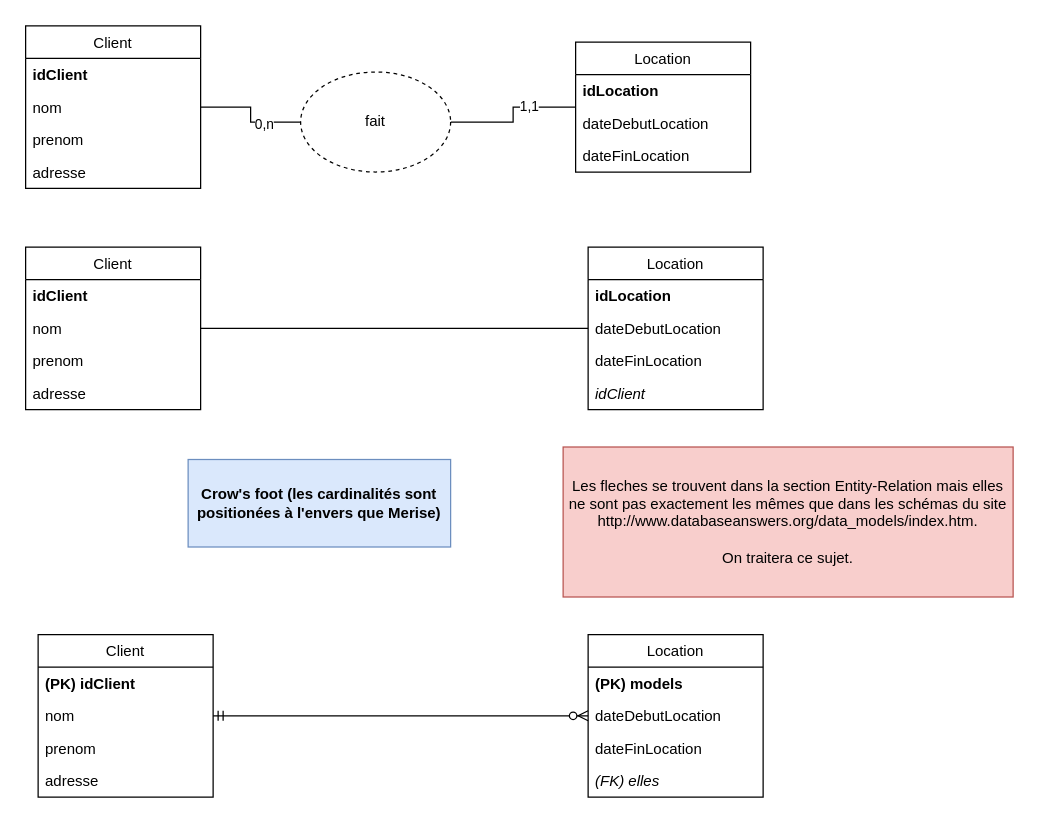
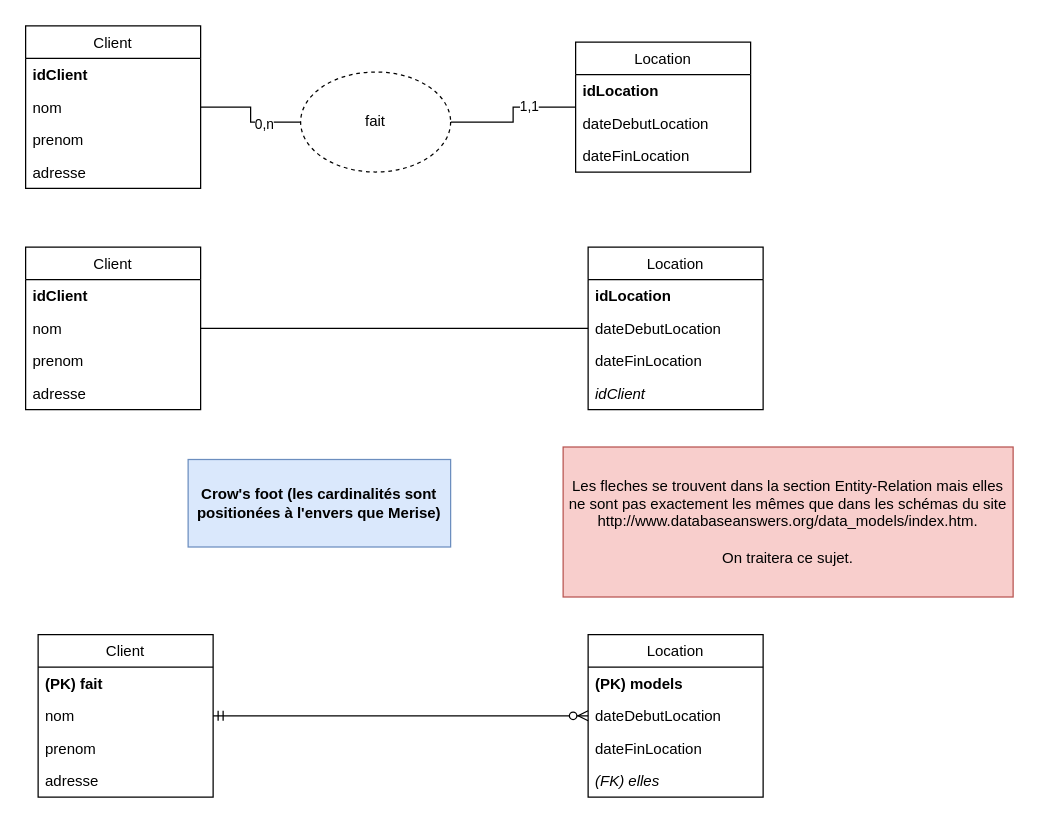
  <mxCell id="0" />
  <mxCell id="1" parent="0" />
  <mxCell id="2" style="edgeStyle=orthogonalEdgeStyle;rounded=0;orthogonalLoop=1;jettySize=auto;html=1;endArrow=none;endFill=0;" parent="1" source="4" target="5" edge="1"><mxGeometry relative="1" as="geometry" /></mxCell>
  <mxCell id="3" value="1,1" style="edgeLabel;html=1;align=center;verticalAlign=middle;resizable=0;points=[];" parent="2" vertex="1" connectable="0"><mxGeometry x="0.325" y="1" relative="1" as="geometry"><mxPoint as="offset" /></mxGeometry></mxCell>
  <mxCell id="4" value="fait" style="ellipse;whiteSpace=wrap;html=1;dashed=1;" parent="1" vertex="1"><mxGeometry x="240" y="57" width="120" height="80" as="geometry" /></mxCell>
  <mxCell id="5" value="Location" style="swimlane;fontStyle=0;childLayout=stackLayout;horizontal=1;startSize=26;fillColor=none;horizontalStack=0;resizeParent=1;resizeParentMax=0;resizeLast=0;collapsible=1;marginBottom=0;" parent="1" vertex="1"><mxGeometry x="460" y="33" width="140" height="104" as="geometry"><mxRectangle x="130" y="120" width="60" height="26" as="alternateBounds" /></mxGeometry></mxCell>
  <mxCell id="6" value="idLocation" style="text;strokeColor=none;fillColor=none;align=left;verticalAlign=top;spacingLeft=4;spacingRight=4;overflow=hidden;rotatable=0;points=[[0,0.5],[1,0.5]];portConstraint=eastwest;fontStyle=1" parent="5" vertex="1"><mxGeometry y="26" width="140" height="26" as="geometry" /></mxCell>
  <mxCell id="7" value="dateDebutLocation&#10;" style="text;strokeColor=none;fillColor=none;align=left;verticalAlign=top;spacingLeft=4;spacingRight=4;overflow=hidden;rotatable=0;points=[[0,0.5],[1,0.5]];portConstraint=eastwest;" parent="5" vertex="1"><mxGeometry y="52" width="140" height="26" as="geometry" /></mxCell>
  <mxCell id="8" value="dateFinLocation&#10;" style="text;strokeColor=none;fillColor=none;align=left;verticalAlign=top;spacingLeft=4;spacingRight=4;overflow=hidden;rotatable=0;points=[[0,0.5],[1,0.5]];portConstraint=eastwest;" parent="5" vertex="1"><mxGeometry y="78" width="140" height="26" as="geometry" /></mxCell>
  <mxCell id="9" style="edgeStyle=orthogonalEdgeStyle;rounded=0;orthogonalLoop=1;jettySize=auto;html=1;entryX=0;entryY=0.5;entryDx=0;entryDy=0;endArrow=none;endFill=0;" parent="1" source="11" target="4" edge="1"><mxGeometry relative="1" as="geometry" /></mxCell>
  <mxCell id="10" value="0,n" style="edgeLabel;html=1;align=center;verticalAlign=middle;resizable=0;points=[];" parent="9" vertex="1" connectable="0"><mxGeometry x="0.339" y="-1" relative="1" as="geometry"><mxPoint as="offset" /></mxGeometry></mxCell>
  <mxCell id="11" value="Client" style="swimlane;fontStyle=0;childLayout=stackLayout;horizontal=1;startSize=26;fillColor=none;horizontalStack=0;resizeParent=1;resizeParentMax=0;resizeLast=0;collapsible=1;marginBottom=0;" parent="1" vertex="1"><mxGeometry x="20" y="20" width="140" height="130" as="geometry"><mxRectangle x="130" y="120" width="60" height="26" as="alternateBounds" /></mxGeometry></mxCell>
  <mxCell id="12" value="idClient" style="text;strokeColor=none;fillColor=none;align=left;verticalAlign=top;spacingLeft=4;spacingRight=4;overflow=hidden;rotatable=0;points=[[0,0.5],[1,0.5]];portConstraint=eastwest;fontStyle=1" parent="11" vertex="1"><mxGeometry y="26" width="140" height="26" as="geometry" /></mxCell>
  <mxCell id="13" value="nom" style="text;strokeColor=none;fillColor=none;align=left;verticalAlign=top;spacingLeft=4;spacingRight=4;overflow=hidden;rotatable=0;points=[[0,0.5],[1,0.5]];portConstraint=eastwest;" parent="11" vertex="1"><mxGeometry y="52" width="140" height="26" as="geometry" /></mxCell>
  <mxCell id="14" value="prenom" style="text;strokeColor=none;fillColor=none;align=left;verticalAlign=top;spacingLeft=4;spacingRight=4;overflow=hidden;rotatable=0;points=[[0,0.5],[1,0.5]];portConstraint=eastwest;" parent="11" vertex="1"><mxGeometry y="78" width="140" height="26" as="geometry" /></mxCell>
  <mxCell id="15" value="adresse" style="text;strokeColor=none;fillColor=none;align=left;verticalAlign=top;spacingLeft=4;spacingRight=4;overflow=hidden;rotatable=0;points=[[0,0.5],[1,0.5]];portConstraint=eastwest;" parent="11" vertex="1"><mxGeometry y="104" width="140" height="26" as="geometry" /></mxCell>
  <mxCell id="16" style="edgeStyle=orthogonalEdgeStyle;rounded=0;orthogonalLoop=1;jettySize=auto;html=1;endArrow=none;endFill=0;" edge="1" parent="1" source="17" target="22"><mxGeometry relative="1" as="geometry"><mxPoint x="240" y="274" as="targetPoint" /></mxGeometry></mxCell>
  <mxCell id="17" value="Client" style="swimlane;fontStyle=0;childLayout=stackLayout;horizontal=1;startSize=26;fillColor=none;horizontalStack=0;resizeParent=1;resizeParentMax=0;resizeLast=0;collapsible=1;marginBottom=0;" vertex="1" parent="1"><mxGeometry x="20" y="197" width="140" height="130" as="geometry"><mxRectangle x="130" y="120" width="60" height="26" as="alternateBounds" /></mxGeometry></mxCell>
  <mxCell id="18" value="idClient" style="text;strokeColor=none;fillColor=none;align=left;verticalAlign=top;spacingLeft=4;spacingRight=4;overflow=hidden;rotatable=0;points=[[0,0.5],[1,0.5]];portConstraint=eastwest;fontStyle=1" vertex="1" parent="17"><mxGeometry y="26" width="140" height="26" as="geometry" /></mxCell>
  <mxCell id="19" value="nom" style="text;strokeColor=none;fillColor=none;align=left;verticalAlign=top;spacingLeft=4;spacingRight=4;overflow=hidden;rotatable=0;points=[[0,0.5],[1,0.5]];portConstraint=eastwest;" vertex="1" parent="17"><mxGeometry y="52" width="140" height="26" as="geometry" /></mxCell>
  <mxCell id="20" value="prenom" style="text;strokeColor=none;fillColor=none;align=left;verticalAlign=top;spacingLeft=4;spacingRight=4;overflow=hidden;rotatable=0;points=[[0,0.5],[1,0.5]];portConstraint=eastwest;" vertex="1" parent="17"><mxGeometry y="78" width="140" height="26" as="geometry" /></mxCell>
  <mxCell id="21" value="adresse" style="text;strokeColor=none;fillColor=none;align=left;verticalAlign=top;spacingLeft=4;spacingRight=4;overflow=hidden;rotatable=0;points=[[0,0.5],[1,0.5]];portConstraint=eastwest;" vertex="1" parent="17"><mxGeometry y="104" width="140" height="26" as="geometry" /></mxCell>
  <mxCell id="22" value="Location" style="swimlane;fontStyle=0;childLayout=stackLayout;horizontal=1;startSize=26;fillColor=none;horizontalStack=0;resizeParent=1;resizeParentMax=0;resizeLast=0;collapsible=1;marginBottom=0;" vertex="1" parent="1"><mxGeometry x="470" y="197" width="140" height="130" as="geometry"><mxRectangle x="130" y="120" width="60" height="26" as="alternateBounds" /></mxGeometry></mxCell>
  <mxCell id="23" value="idLocation" style="text;strokeColor=none;fillColor=none;align=left;verticalAlign=top;spacingLeft=4;spacingRight=4;overflow=hidden;rotatable=0;points=[[0,0.5],[1,0.5]];portConstraint=eastwest;fontStyle=1" vertex="1" parent="22"><mxGeometry y="26" width="140" height="26" as="geometry" /></mxCell>
  <mxCell id="24" value="dateDebutLocation&#10;" style="text;strokeColor=none;fillColor=none;align=left;verticalAlign=top;spacingLeft=4;spacingRight=4;overflow=hidden;rotatable=0;points=[[0,0.5],[1,0.5]];portConstraint=eastwest;" vertex="1" parent="22"><mxGeometry y="52" width="140" height="26" as="geometry" /></mxCell>
  <mxCell id="25" value="dateFinLocation&#10;" style="text;strokeColor=none;fillColor=none;align=left;verticalAlign=top;spacingLeft=4;spacingRight=4;overflow=hidden;rotatable=0;points=[[0,0.5],[1,0.5]];portConstraint=eastwest;" vertex="1" parent="22"><mxGeometry y="78" width="140" height="26" as="geometry" /></mxCell>
  <mxCell id="26" value="idClient" style="text;strokeColor=none;fillColor=none;align=left;verticalAlign=top;spacingLeft=4;spacingRight=4;overflow=hidden;rotatable=0;points=[[0,0.5],[1,0.5]];portConstraint=eastwest;fontStyle=2" vertex="1" parent="22"><mxGeometry y="104" width="140" height="26" as="geometry" /></mxCell>
  <mxCell id="27" value="&lt;b&gt;Crow's foot (les cardinalités sont positionées à l'envers que Merise)&lt;/b&gt;" style="text;html=1;strokeColor=#6c8ebf;fillColor=#dae8fc;align=center;verticalAlign=middle;whiteSpace=wrap;rounded=0;" vertex="1" parent="1"><mxGeometry x="150" y="367" width="210" height="70" as="geometry" /></mxCell>
  <mxCell id="28" value="Les fleches se trouvent dans la section Entity-Relation mais elles ne sont pas exactement les mêmes que dans les schémas du site &lt;br&gt;http://www.databaseanswers.org/data_models/index.htm. &lt;br&gt;&lt;br&gt;On traitera ce sujet." style="text;html=1;strokeColor=#b85450;fillColor=#f8cecc;align=center;verticalAlign=middle;whiteSpace=wrap;rounded=0;" vertex="1" parent="1"><mxGeometry x="450" y="357" width="360" height="120" as="geometry" /></mxCell>
  <mxCell id="29" value="" style="edgeStyle=entityRelationEdgeStyle;fontSize=12;html=1;endArrow=ERzeroToMany;startArrow=ERmandOne;" edge="1" parent="1" source="30" target="35"><mxGeometry width="100" height="100" relative="1" as="geometry"><mxPoint x="210" y="867" as="sourcePoint" /><mxPoint x="310" y="767" as="targetPoint" /></mxGeometry></mxCell>
  <mxCell id="30" value="Client" style="swimlane;fontStyle=0;childLayout=stackLayout;horizontal=1;startSize=26;fillColor=none;horizontalStack=0;resizeParent=1;resizeParentMax=0;resizeLast=0;collapsible=1;marginBottom=0;" vertex="1" parent="1"><mxGeometry x="30" y="507" width="140" height="130" as="geometry"><mxRectangle x="130" y="120" width="60" height="26" as="alternateBounds" /></mxGeometry></mxCell>
- <mxCell id="31" value="(PK) idClient" style="text;strokeColor=none;fillColor=none;align=left;verticalAlign=top;spacingLeft=4;spacingRight=4;overflow=hidden;rotatable=0;points=[[0,0.5],[1,0.5]];portConstraint=eastwest;fontStyle=1" vertex="1" parent="30"><mxGeometry y="26" width="140" height="26" as="geometry" /></mxCell>
+ <mxCell id="31" value="(PK) fait" style="text;strokeColor=none;fillColor=none;align=left;verticalAlign=top;spacingLeft=4;spacingRight=4;overflow=hidden;rotatable=0;points=[[0,0.5],[1,0.5]];portConstraint=eastwest;fontStyle=1" vertex="1" parent="30"><mxGeometry y="26" width="140" height="26" as="geometry" /></mxCell>
  <mxCell id="32" value="nom" style="text;strokeColor=none;fillColor=none;align=left;verticalAlign=top;spacingLeft=4;spacingRight=4;overflow=hidden;rotatable=0;points=[[0,0.5],[1,0.5]];portConstraint=eastwest;" vertex="1" parent="30"><mxGeometry y="52" width="140" height="26" as="geometry" /></mxCell>
  <mxCell id="33" value="prenom" style="text;strokeColor=none;fillColor=none;align=left;verticalAlign=top;spacingLeft=4;spacingRight=4;overflow=hidden;rotatable=0;points=[[0,0.5],[1,0.5]];portConstraint=eastwest;" vertex="1" parent="30"><mxGeometry y="78" width="140" height="26" as="geometry" /></mxCell>
  <mxCell id="34" value="adresse" style="text;strokeColor=none;fillColor=none;align=left;verticalAlign=top;spacingLeft=4;spacingRight=4;overflow=hidden;rotatable=0;points=[[0,0.5],[1,0.5]];portConstraint=eastwest;" vertex="1" parent="30"><mxGeometry y="104" width="140" height="26" as="geometry" /></mxCell>
  <mxCell id="35" value="Location" style="swimlane;fontStyle=0;childLayout=stackLayout;horizontal=1;startSize=26;fillColor=none;horizontalStack=0;resizeParent=1;resizeParentMax=0;resizeLast=0;collapsible=1;marginBottom=0;" vertex="1" parent="1"><mxGeometry x="470" y="507" width="140" height="130" as="geometry"><mxRectangle x="130" y="120" width="60" height="26" as="alternateBounds" /></mxGeometry></mxCell>
  <mxCell id="36" value="(PK) models" style="text;strokeColor=none;fillColor=none;align=left;verticalAlign=top;spacingLeft=4;spacingRight=4;overflow=hidden;rotatable=0;points=[[0,0.5],[1,0.5]];portConstraint=eastwest;fontStyle=1" vertex="1" parent="35"><mxGeometry y="26" width="140" height="26" as="geometry" /></mxCell>
  <mxCell id="37" value="dateDebutLocation&#10;" style="text;strokeColor=none;fillColor=none;align=left;verticalAlign=top;spacingLeft=4;spacingRight=4;overflow=hidden;rotatable=0;points=[[0,0.5],[1,0.5]];portConstraint=eastwest;" vertex="1" parent="35"><mxGeometry y="52" width="140" height="26" as="geometry" /></mxCell>
  <mxCell id="38" value="dateFinLocation&#10;" style="text;strokeColor=none;fillColor=none;align=left;verticalAlign=top;spacingLeft=4;spacingRight=4;overflow=hidden;rotatable=0;points=[[0,0.5],[1,0.5]];portConstraint=eastwest;" vertex="1" parent="35"><mxGeometry y="78" width="140" height="26" as="geometry" /></mxCell>
  <mxCell id="39" value="(FK) elles" style="text;strokeColor=none;fillColor=none;align=left;verticalAlign=top;spacingLeft=4;spacingRight=4;overflow=hidden;rotatable=0;points=[[0,0.5],[1,0.5]];portConstraint=eastwest;fontStyle=2" vertex="1" parent="35"><mxGeometry y="104" width="140" height="26" as="geometry" /></mxCell>
